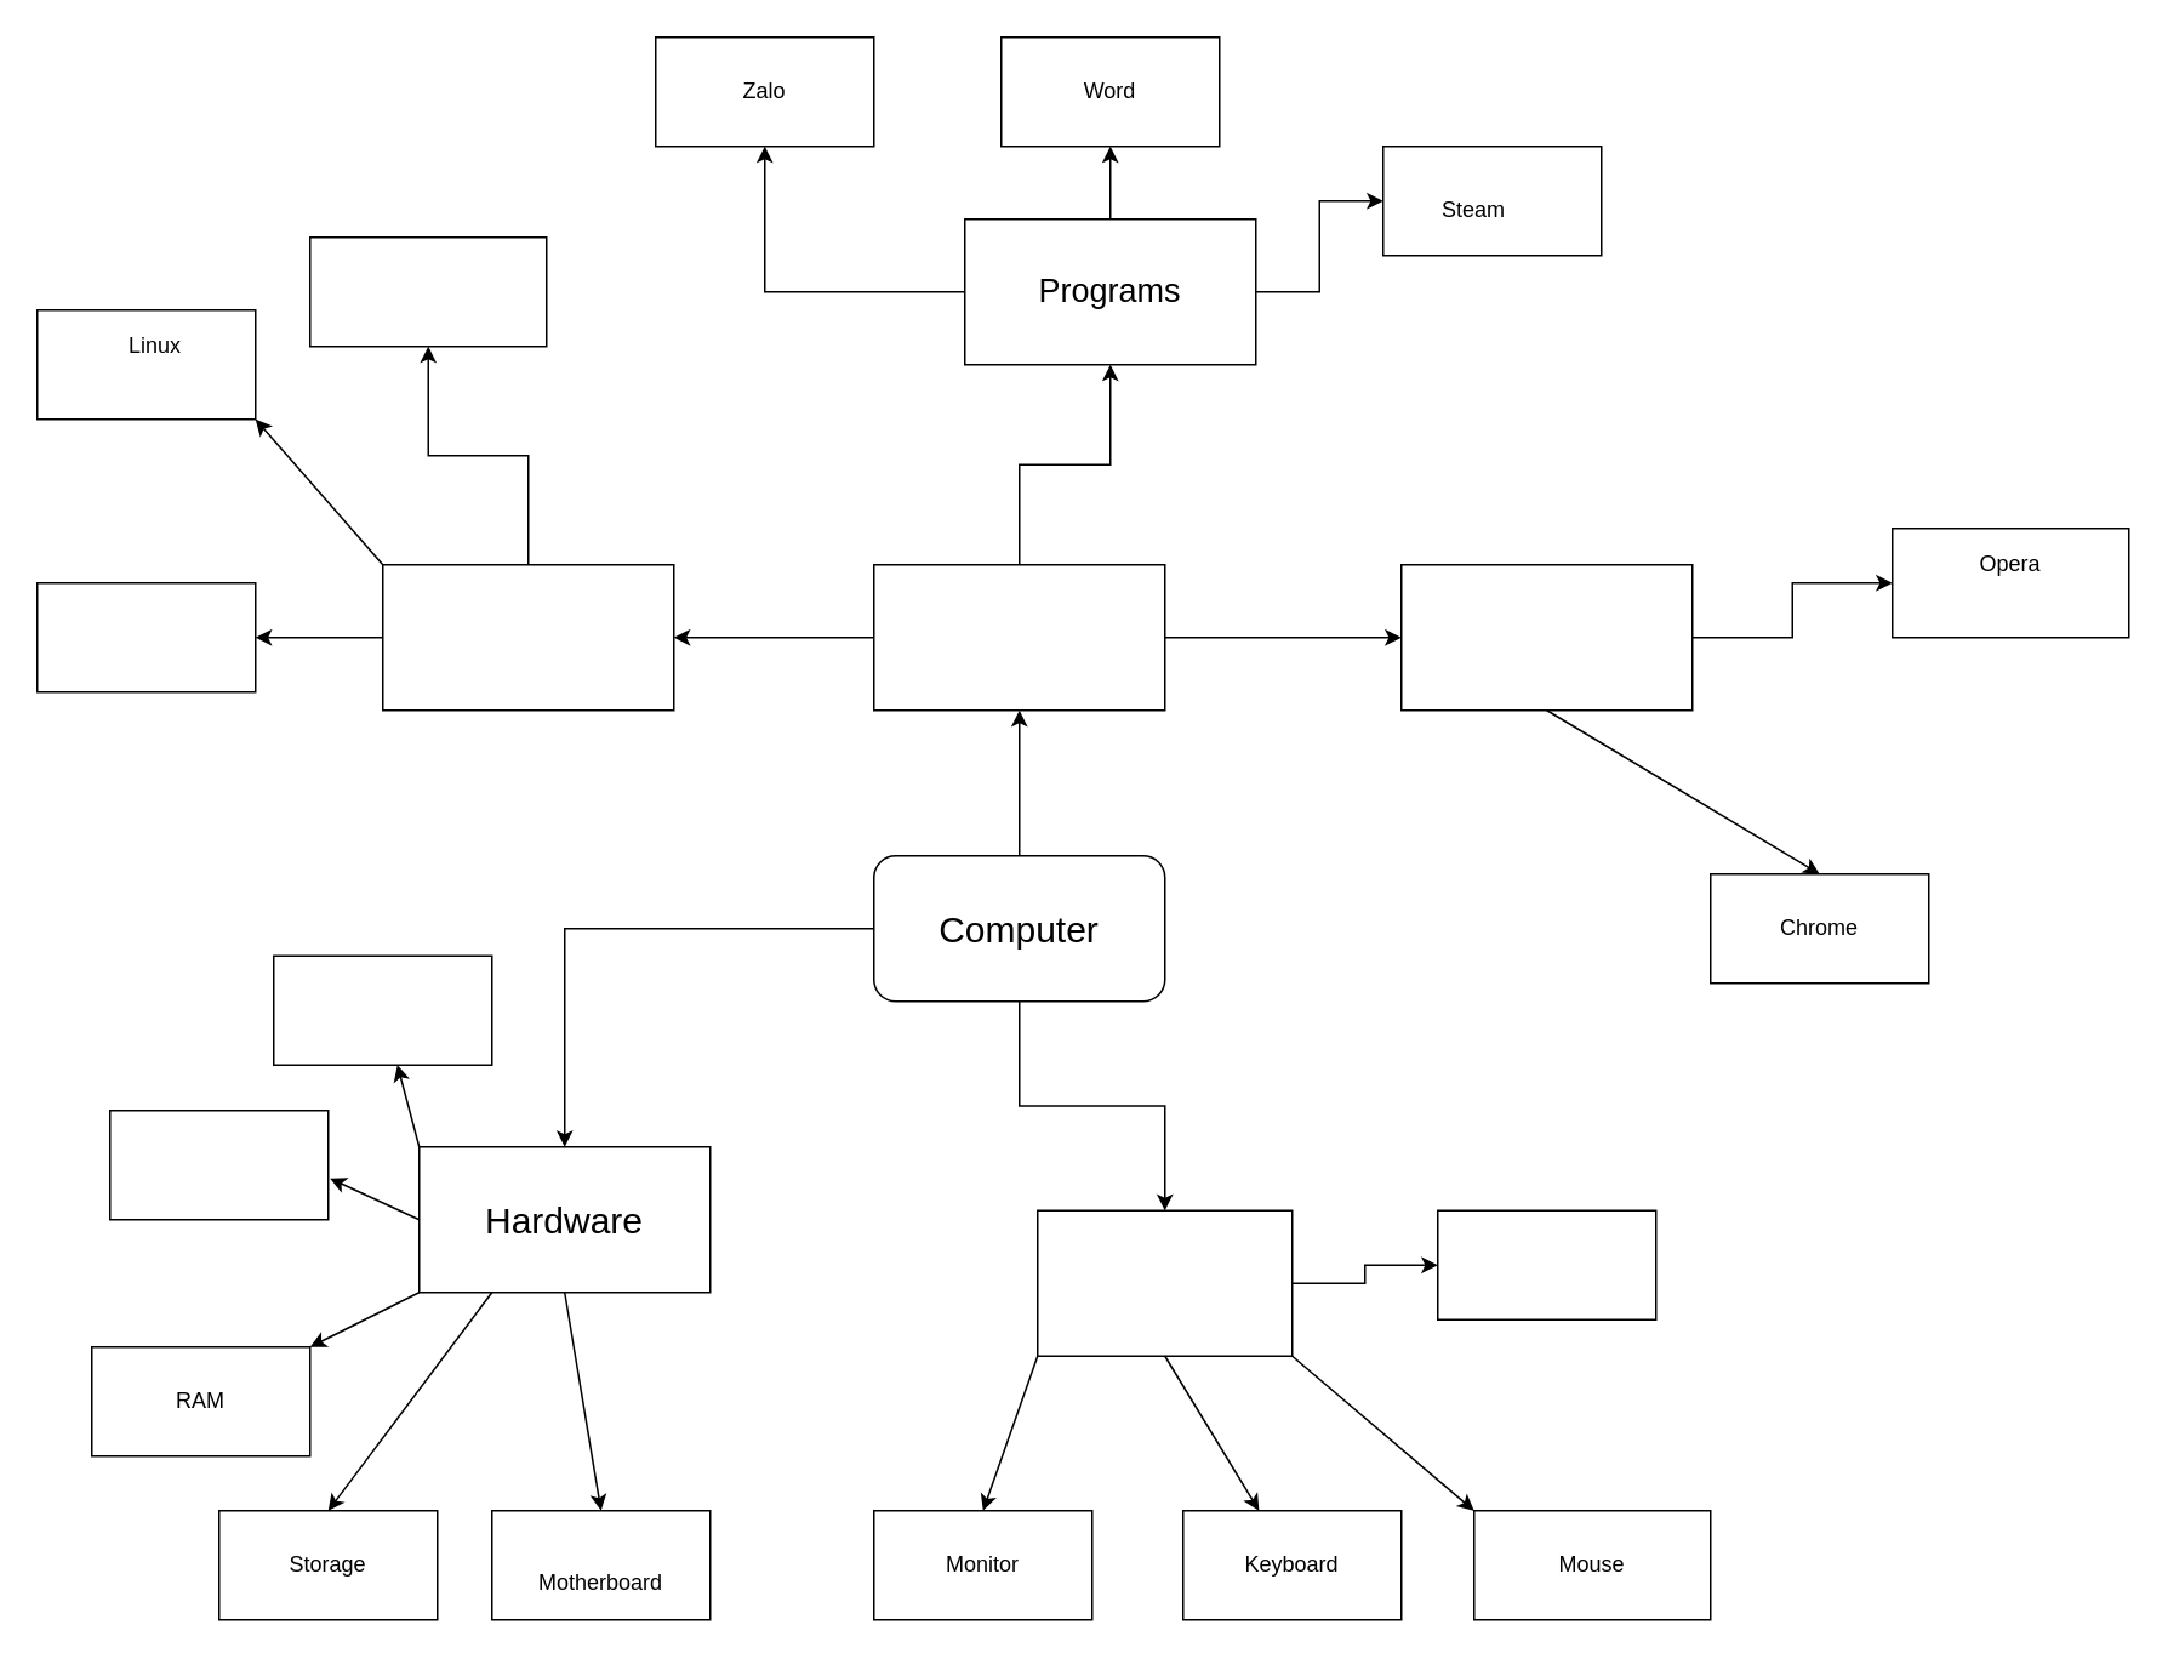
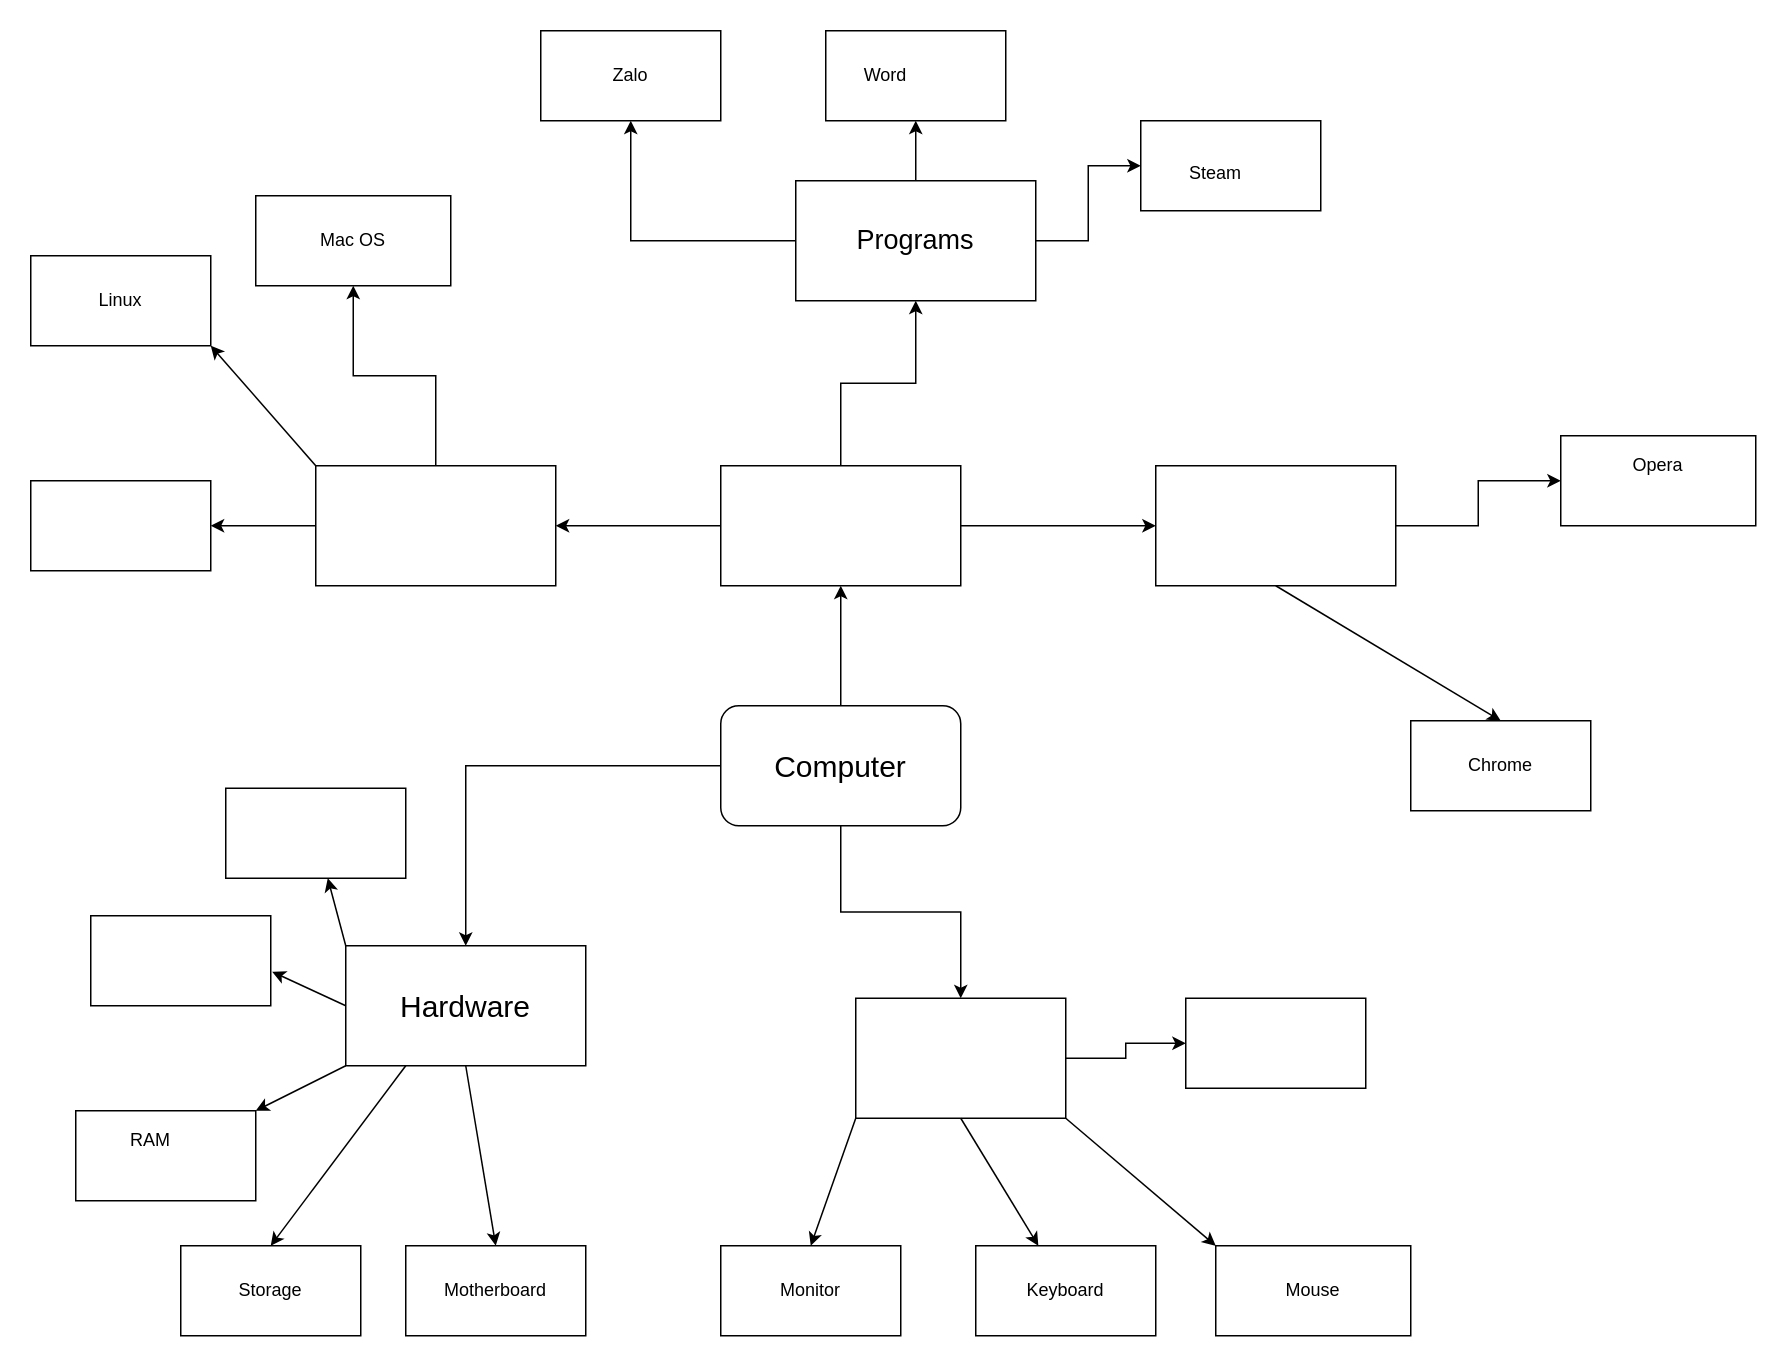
  <mxCell id="0" />
  <mxCell id="1" parent="0" />
  <mxCell id="2" value="" style="rounded=1;whiteSpace=wrap;html=1;" vertex="1" parent="1"><mxGeometry x="480" y="470" width="160" height="80" as="geometry" /></mxCell>
  <mxCell id="3" value="" style="edgeStyle=orthogonalEdgeStyle;rounded=0;orthogonalLoop=1;jettySize=auto;html=1;" edge="1" parent="1" source="6" target="7"><mxGeometry relative="1" as="geometry" /></mxCell>
  <mxCell id="4" value="" style="edgeStyle=orthogonalEdgeStyle;rounded=0;orthogonalLoop=1;jettySize=auto;html=1;" edge="1" parent="1" source="6" target="23"><mxGeometry relative="1" as="geometry" /></mxCell>
  <mxCell id="5" value="" style="edgeStyle=orthogonalEdgeStyle;rounded=0;orthogonalLoop=1;jettySize=auto;html=1;" edge="1" parent="1" source="6" target="37"><mxGeometry relative="1" as="geometry" /></mxCell>
  <mxCell id="6" value="Computer" style="text;html=1;strokeColor=none;fillColor=none;align=center;verticalAlign=middle;whiteSpace=wrap;rounded=0;fontSize=20;" vertex="1" parent="1"><mxGeometry x="480" y="470" width="160" height="80" as="geometry" /></mxCell>
  <mxCell id="7" value="" style="whiteSpace=wrap;html=1;" vertex="1" parent="1"><mxGeometry x="230" y="630" width="160" height="80" as="geometry" /></mxCell>
  <mxCell id="8" value="Hardware" style="text;html=1;strokeColor=none;fillColor=none;align=center;verticalAlign=middle;whiteSpace=wrap;rounded=0;fontSize=20;" vertex="1" parent="1"><mxGeometry x="230" y="630" width="160" height="80" as="geometry" /></mxCell>
  <mxCell id="9" value="" style="whiteSpace=wrap;html=1;" vertex="1" parent="1"><mxGeometry x="60" y="610" width="120" height="60" as="geometry" /></mxCell>
  <mxCell id="10" value="" style="whiteSpace=wrap;html=1;" vertex="1" parent="1"><mxGeometry x="50" y="740" width="120" height="60" as="geometry" /></mxCell>
- <mxCell id="11" value="RAM" style="text;html=1;strokeColor=none;fillColor=none;align=center;verticalAlign=middle;whiteSpace=wrap;rounded=0;" vertex="1" parent="1"><mxGeometry x="80" y="755" width="60" height="30" as="geometry" /></mxCell>
+ <mxCell id="11" value="RAM" style="text;html=1;strokeColor=none;fillColor=none;align=center;verticalAlign=middle;whiteSpace=wrap;rounded=0;" vertex="1" parent="1"><mxGeometry x="70" y="745" width="60" height="30" as="geometry" /></mxCell>
  <mxCell id="12" value="" style="whiteSpace=wrap;html=1;" vertex="1" parent="1"><mxGeometry x="120" y="830" width="120" height="60" as="geometry" /></mxCell>
  <mxCell id="13" value="Storage" style="text;html=1;strokeColor=none;fillColor=none;align=center;verticalAlign=middle;whiteSpace=wrap;rounded=0;" vertex="1" parent="1"><mxGeometry x="150" y="845" width="60" height="30" as="geometry" /></mxCell>
  <mxCell id="14" value="" style="whiteSpace=wrap;html=1;" vertex="1" parent="1"><mxGeometry x="270" y="830" width="120" height="60" as="geometry" /></mxCell>
- <mxCell id="15" value="Motherboard" style="text;html=1;strokeColor=none;fillColor=none;align=center;verticalAlign=middle;whiteSpace=wrap;rounded=0;" vertex="1" parent="1"><mxGeometry x="300" y="855" width="60" height="30" as="geometry" /></mxCell>
+ <mxCell id="15" value="Motherboard" style="text;html=1;strokeColor=none;fillColor=none;align=center;verticalAlign=middle;whiteSpace=wrap;rounded=0;" vertex="1" parent="1"><mxGeometry x="300" y="845" width="60" height="30" as="geometry" /></mxCell>
  <mxCell id="16" value="" style="endArrow=classic;html=1;rounded=0;exitX=0;exitY=0;exitDx=0;exitDy=0;" edge="1" parent="1" source="8" target="17"><mxGeometry width="50" height="50" relative="1" as="geometry"><mxPoint x="560" y="700" as="sourcePoint" /><mxPoint x="200" y="630" as="targetPoint" /></mxGeometry></mxCell>
  <mxCell id="17" value="" style="rounded=0;whiteSpace=wrap;html=1;" vertex="1" parent="1"><mxGeometry x="150" y="525" width="120" height="60" as="geometry" /></mxCell>
  <mxCell id="18" value="" style="endArrow=classic;html=1;rounded=0;exitX=0.25;exitY=1;exitDx=0;exitDy=0;entryX=0.5;entryY=0;entryDx=0;entryDy=0;" edge="1" parent="1" source="8" target="12"><mxGeometry width="50" height="50" relative="1" as="geometry"><mxPoint x="560" y="700" as="sourcePoint" /><mxPoint x="610" y="650" as="targetPoint" /></mxGeometry></mxCell>
  <mxCell id="19" value="" style="endArrow=classic;html=1;rounded=0;exitX=0;exitY=1;exitDx=0;exitDy=0;entryX=1;entryY=0;entryDx=0;entryDy=0;" edge="1" parent="1" source="8" target="10"><mxGeometry width="50" height="50" relative="1" as="geometry"><mxPoint x="560" y="700" as="sourcePoint" /><mxPoint x="610" y="650" as="targetPoint" /></mxGeometry></mxCell>
  <mxCell id="20" value="" style="endArrow=classic;html=1;rounded=0;exitX=0.5;exitY=1;exitDx=0;exitDy=0;entryX=0.5;entryY=0;entryDx=0;entryDy=0;" edge="1" parent="1" source="8" target="14"><mxGeometry width="50" height="50" relative="1" as="geometry"><mxPoint x="560" y="700" as="sourcePoint" /><mxPoint x="610" y="650" as="targetPoint" /></mxGeometry></mxCell>
  <mxCell id="21" value="" style="endArrow=classic;html=1;rounded=0;exitX=0;exitY=0.5;exitDx=0;exitDy=0;entryX=1.008;entryY=0.622;entryDx=0;entryDy=0;entryPerimeter=0;" edge="1" parent="1" source="8" target="9"><mxGeometry width="50" height="50" relative="1" as="geometry"><mxPoint x="560" y="700" as="sourcePoint" /><mxPoint x="610" y="650" as="targetPoint" /></mxGeometry></mxCell>
  <mxCell id="22" value="" style="edgeStyle=orthogonalEdgeStyle;rounded=0;orthogonalLoop=1;jettySize=auto;html=1;" edge="1" parent="1" source="23" target="33"><mxGeometry relative="1" as="geometry" /></mxCell>
  <mxCell id="23" value="" style="whiteSpace=wrap;html=1;" vertex="1" parent="1"><mxGeometry x="570" y="665" width="140" height="80" as="geometry" /></mxCell>
  <mxCell id="24" value="" style="rounded=0;whiteSpace=wrap;html=1;" vertex="1" parent="1"><mxGeometry x="480" y="830" width="120" height="60" as="geometry" /></mxCell>
  <mxCell id="25" value="Monitor" style="text;html=1;strokeColor=none;fillColor=none;align=center;verticalAlign=middle;whiteSpace=wrap;rounded=0;" vertex="1" parent="1"><mxGeometry x="510" y="845" width="60" height="30" as="geometry" /></mxCell>
  <mxCell id="26" value="" style="endArrow=classic;html=1;rounded=0;exitX=0;exitY=1;exitDx=0;exitDy=0;entryX=0.5;entryY=0;entryDx=0;entryDy=0;" edge="1" parent="1" source="23" target="24"><mxGeometry width="50" height="50" relative="1" as="geometry"><mxPoint x="560" y="680" as="sourcePoint" /><mxPoint x="610" y="630" as="targetPoint" /></mxGeometry></mxCell>
  <mxCell id="27" value="" style="endArrow=classic;html=1;rounded=0;exitX=0.5;exitY=1;exitDx=0;exitDy=0;" edge="1" parent="1" source="23" target="28"><mxGeometry width="50" height="50" relative="1" as="geometry"><mxPoint x="560" y="680" as="sourcePoint" /><mxPoint x="680" y="830" as="targetPoint" /></mxGeometry></mxCell>
  <mxCell id="28" value="" style="rounded=0;whiteSpace=wrap;html=1;" vertex="1" parent="1"><mxGeometry x="650" y="830" width="120" height="60" as="geometry" /></mxCell>
  <mxCell id="29" value="Keyboard" style="text;html=1;strokeColor=none;fillColor=none;align=center;verticalAlign=middle;whiteSpace=wrap;rounded=0;" vertex="1" parent="1"><mxGeometry x="680" y="845" width="60" height="30" as="geometry" /></mxCell>
  <mxCell id="30" value="" style="whiteSpace=wrap;html=1;" vertex="1" parent="1"><mxGeometry x="810" y="830" width="130" height="60" as="geometry" /></mxCell>
  <mxCell id="31" value="Mouse" style="text;html=1;strokeColor=none;fillColor=none;align=center;verticalAlign=middle;whiteSpace=wrap;rounded=0;" vertex="1" parent="1"><mxGeometry x="845" y="845" width="60" height="30" as="geometry" /></mxCell>
  <mxCell id="32" value="" style="endArrow=classic;html=1;rounded=0;exitX=1;exitY=1;exitDx=0;exitDy=0;entryX=0;entryY=0;entryDx=0;entryDy=0;" edge="1" parent="1" source="23" target="30"><mxGeometry width="50" height="50" relative="1" as="geometry"><mxPoint x="560" y="680" as="sourcePoint" /><mxPoint x="610" y="630" as="targetPoint" /></mxGeometry></mxCell>
  <mxCell id="33" value="" style="whiteSpace=wrap;html=1;" vertex="1" parent="1"><mxGeometry x="790" y="665" width="120" height="60" as="geometry" /></mxCell>
  <mxCell id="34" value="" style="edgeStyle=orthogonalEdgeStyle;rounded=0;orthogonalLoop=1;jettySize=auto;html=1;" edge="1" parent="1" source="37" target="40"><mxGeometry relative="1" as="geometry" /></mxCell>
  <mxCell id="35" value="" style="edgeStyle=orthogonalEdgeStyle;rounded=0;orthogonalLoop=1;jettySize=auto;html=1;" edge="1" parent="1" source="37" target="42"><mxGeometry relative="1" as="geometry" /></mxCell>
  <mxCell id="36" value="" style="edgeStyle=orthogonalEdgeStyle;rounded=0;orthogonalLoop=1;jettySize=auto;html=1;" edge="1" parent="1" source="37" target="57"><mxGeometry relative="1" as="geometry" /></mxCell>
  <mxCell id="37" value="" style="whiteSpace=wrap;html=1;" vertex="1" parent="1"><mxGeometry x="480" y="310" width="160" height="80" as="geometry" /></mxCell>
  <mxCell id="38" value="" style="edgeStyle=orthogonalEdgeStyle;rounded=0;orthogonalLoop=1;jettySize=auto;html=1;" edge="1" parent="1" source="40" target="43"><mxGeometry relative="1" as="geometry" /></mxCell>
  <mxCell id="39" value="" style="edgeStyle=orthogonalEdgeStyle;rounded=0;orthogonalLoop=1;jettySize=auto;html=1;" edge="1" parent="1" source="40" target="44"><mxGeometry relative="1" as="geometry" /></mxCell>
  <mxCell id="40" value="" style="whiteSpace=wrap;html=1;" vertex="1" parent="1"><mxGeometry x="210" y="310" width="160" height="80" as="geometry" /></mxCell>
  <mxCell id="41" value="" style="edgeStyle=orthogonalEdgeStyle;rounded=0;orthogonalLoop=1;jettySize=auto;html=1;" edge="1" parent="1" source="42" target="52"><mxGeometry relative="1" as="geometry" /></mxCell>
  <mxCell id="42" value="" style="whiteSpace=wrap;html=1;" vertex="1" parent="1"><mxGeometry x="770" y="310" width="160" height="80" as="geometry" /></mxCell>
  <mxCell id="43" value="" style="whiteSpace=wrap;html=1;" vertex="1" parent="1"><mxGeometry x="20" y="320" width="120" height="60" as="geometry" /></mxCell>
  <mxCell id="44" value="" style="whiteSpace=wrap;html=1;" vertex="1" parent="1"><mxGeometry x="170" y="130" width="130" height="60" as="geometry" /></mxCell>
+ <mxCell id="45" value="Mac OS" style="text;html=1;strokeColor=none;fillColor=none;align=center;verticalAlign=middle;whiteSpace=wrap;rounded=0;" vertex="1" parent="1"><mxGeometry x="205" y="145" width="60" height="30" as="geometry" /></mxCell>
  <mxCell id="46" value="" style="endArrow=classic;html=1;rounded=0;exitX=0;exitY=0;exitDx=0;exitDy=0;entryX=1;entryY=1;entryDx=0;entryDy=0;" edge="1" parent="1" source="40" target="47"><mxGeometry width="50" height="50" relative="1" as="geometry"><mxPoint x="280" y="180" as="sourcePoint" /><mxPoint y="230" as="targetPoint" x="160" /></mxGeometry></mxCell>
  <mxCell id="47" value="" style="rounded=0;whiteSpace=wrap;html=1;" vertex="1" parent="1"><mxGeometry x="20" y="170" width="120" height="60" as="geometry" /></mxCell>
- <mxCell id="48" value="Linux" style="text;html=1;strokeColor=none;fillColor=none;align=center;verticalAlign=middle;whiteSpace=wrap;rounded=0;" vertex="1" parent="1"><mxGeometry x="55" y="175" width="60" height="30" as="geometry" /></mxCell>
+ <mxCell id="48" value="Linux" style="text;html=1;strokeColor=none;fillColor=none;align=center;verticalAlign=middle;whiteSpace=wrap;rounded=0;" vertex="1" parent="1"><mxGeometry x="50" y="185" width="60" height="30" as="geometry" /></mxCell>
  <mxCell id="49" value="" style="rounded=0;whiteSpace=wrap;html=1;" vertex="1" parent="1"><mxGeometry x="940" y="480" width="120" height="60" as="geometry" /></mxCell>
  <mxCell id="50" value="" style="endArrow=classic;html=1;rounded=0;exitX=0.5;exitY=1;exitDx=0;exitDy=0;entryX=0.5;entryY=0;entryDx=0;entryDy=0;" edge="1" parent="1" source="42" target="49"><mxGeometry width="50" height="50" relative="1" as="geometry"><mxPoint x="590" y="360" as="sourcePoint" /><mxPoint x="640" y="310" as="targetPoint" /></mxGeometry></mxCell>
  <mxCell id="51" value="Chrome" style="text;html=1;strokeColor=none;fillColor=none;align=center;verticalAlign=middle;whiteSpace=wrap;rounded=0;" vertex="1" parent="1"><mxGeometry x="970" y="495" width="60" height="30" as="geometry" /></mxCell>
  <mxCell id="52" value="" style="whiteSpace=wrap;html=1;" vertex="1" parent="1"><mxGeometry x="1040" y="290" width="130" height="60" as="geometry" /></mxCell>
  <mxCell id="53" value="Opera" style="text;html=1;strokeColor=none;fillColor=none;align=center;verticalAlign=middle;whiteSpace=wrap;rounded=0;" vertex="1" parent="1"><mxGeometry x="1075" y="295" width="60" height="30" as="geometry" /></mxCell>
  <mxCell id="54" value="" style="edgeStyle=orthogonalEdgeStyle;rounded=0;orthogonalLoop=1;jettySize=auto;html=1;" edge="1" parent="1" source="57" target="59"><mxGeometry relative="1" as="geometry" /></mxCell>
  <mxCell id="55" value="" style="edgeStyle=orthogonalEdgeStyle;rounded=0;orthogonalLoop=1;jettySize=auto;html=1;" edge="1" parent="1" source="57" target="61"><mxGeometry relative="1" as="geometry" /></mxCell>
  <mxCell id="56" value="" style="edgeStyle=orthogonalEdgeStyle;rounded=0;orthogonalLoop=1;jettySize=auto;html=1;" edge="1" parent="1" source="57" target="63"><mxGeometry relative="1" as="geometry" /></mxCell>
  <mxCell id="57" value="" style="whiteSpace=wrap;html=1;" vertex="1" parent="1"><mxGeometry x="530" y="120" width="160" height="80" as="geometry" /></mxCell>
  <mxCell id="58" value="Programs" style="text;html=1;strokeColor=none;fillColor=none;align=center;verticalAlign=middle;whiteSpace=wrap;rounded=0;fontSize=18;" vertex="1" parent="1"><mxGeometry x="580" y="145" width="60" height="30" as="geometry" /></mxCell>
  <mxCell id="59" value="" style="whiteSpace=wrap;html=1;" vertex="1" parent="1"><mxGeometry x="550" y="20" width="120" height="60" as="geometry" /></mxCell>
- <mxCell id="60" value="Word" style="text;html=1;strokeColor=none;fillColor=none;align=center;verticalAlign=middle;whiteSpace=wrap;rounded=0;" vertex="1" parent="1"><mxGeometry x="580" y="35" width="60" height="30" as="geometry" /></mxCell>
+ <mxCell id="60" value="Word" style="text;html=1;strokeColor=none;fillColor=none;align=center;verticalAlign=middle;whiteSpace=wrap;rounded=0;" vertex="1" parent="1"><mxGeometry x="560" y="35" width="60" height="30" as="geometry" /></mxCell>
  <mxCell id="61" value="" style="whiteSpace=wrap;html=1;" vertex="1" parent="1"><mxGeometry x="760" y="80" width="120" height="60" as="geometry" /></mxCell>
  <mxCell id="62" value="Steam" style="text;html=1;strokeColor=none;fillColor=none;align=center;verticalAlign=middle;whiteSpace=wrap;rounded=0;" vertex="1" parent="1"><mxGeometry x="780" y="100" width="60" height="30" as="geometry" /></mxCell>
  <mxCell id="63" value="" style="whiteSpace=wrap;html=1;" vertex="1" parent="1"><mxGeometry x="360" y="20" width="120" height="60" as="geometry" /></mxCell>
  <mxCell id="64" value="Zalo" style="text;html=1;strokeColor=none;fillColor=none;align=center;verticalAlign=middle;whiteSpace=wrap;rounded=0;" vertex="1" parent="1"><mxGeometry x="390" y="35" width="60" height="30" as="geometry" /></mxCell>
